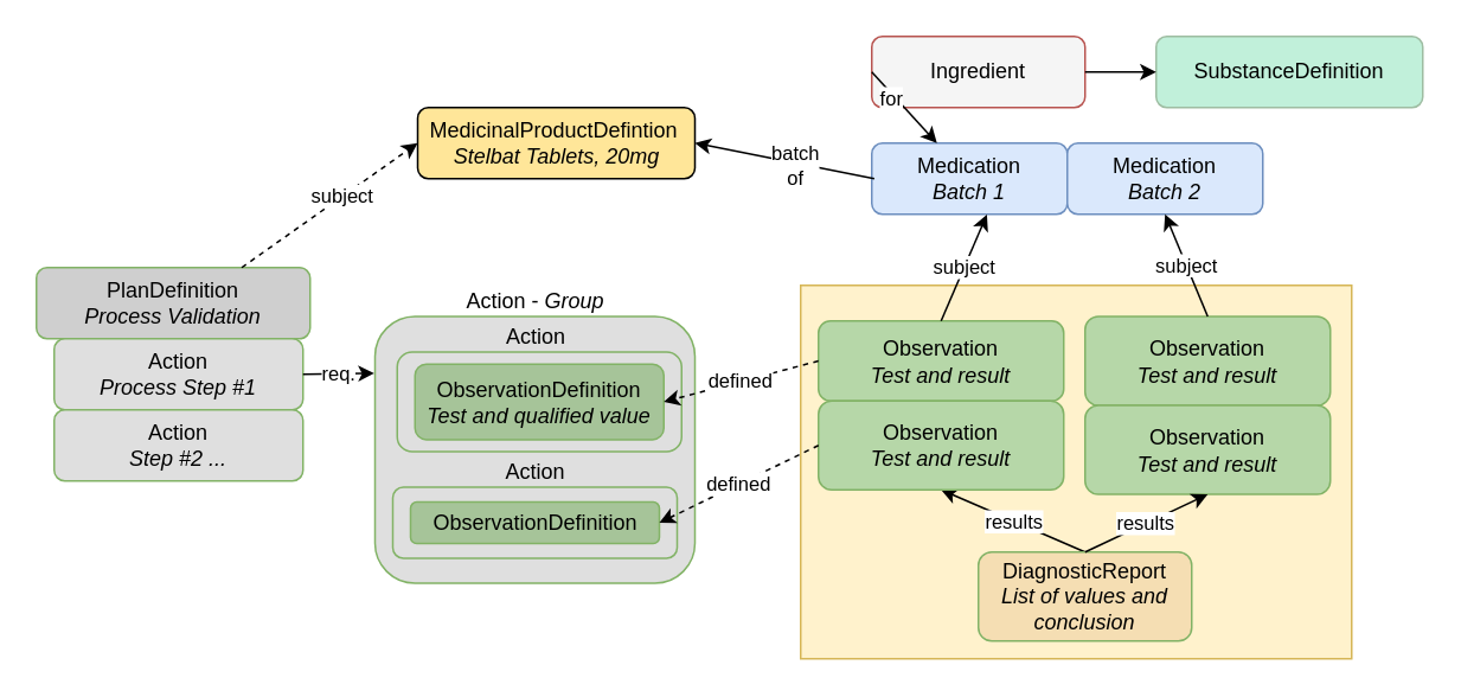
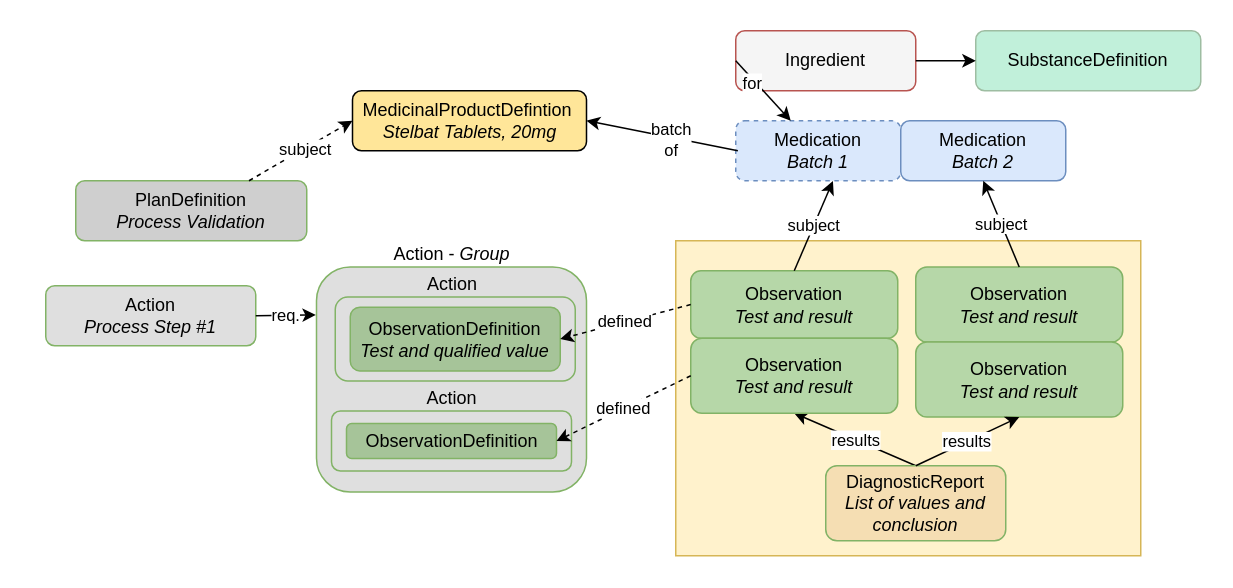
  <mxCell id="0" />
  <mxCell id="1" parent="0" />
  <mxCell id="2" value="" style="rounded=0;whiteSpace=wrap;html=1;fillColor=#fff2cc;strokeColor=#d6b656;" parent="1" vertex="1"><mxGeometry x="450" width="310" height="210" as="geometry" y="160" /></mxCell>
  <mxCell id="3" value="results" style="endArrow=classic;html=1;rounded=0;exitX=0.5;exitY=0;exitDx=0;exitDy=0;entryX=0.5;entryY=1;entryDx=0;entryDy=0;" parent="1" source="6" target="10" edge="1"><mxGeometry width="50" height="50" relative="1" as="geometry"><mxPoint x="620" y="270" as="sourcePoint" /><mxPoint x="696.5" y="310" as="targetPoint" /></mxGeometry></mxCell>
  <mxCell id="4" value="MedicinalProductDefintion&amp;nbsp;&lt;br&gt;&lt;i style=&quot;border-color: var(--border-color);&quot;&gt;Stelbat Tablets, 20mg&lt;/i&gt;" style="rounded=1;whiteSpace=wrap;html=1;fontSize=12;glass=0;strokeWidth=1;shadow=0;fillColor=#ffe699;" parent="1" vertex="1"><mxGeometry x="234.5" y="60" width="156" height="40" as="geometry" /></mxCell>
- <mxCell id="5" value="PlanDefinition&lt;br&gt;&lt;i&gt;Process Validation&lt;/i&gt;" style="rounded=1;whiteSpace=wrap;html=1;fontSize=12;glass=0;strokeWidth=1;shadow=0;fillColor=#cfcfcf;strokeColor=#82b366;" parent="1" vertex="1"><mxGeometry x="20" y="150" width="154" height="40" as="geometry" /></mxCell>
+ <mxCell id="5" value="PlanDefinition&lt;br&gt;&lt;i&gt;Process Validation&lt;/i&gt;" style="rounded=1;whiteSpace=wrap;html=1;fontSize=12;glass=0;strokeWidth=1;shadow=0;fillColor=#cfcfcf;strokeColor=#82b366;" parent="1" vertex="1"><mxGeometry x="50" y="120" width="154" height="40" as="geometry" /></mxCell>
  <mxCell id="6" value="DiagnosticReport&lt;br&gt;&lt;i&gt;List of values and conclusion&lt;/i&gt;" style="rounded=1;whiteSpace=wrap;html=1;fontSize=12;glass=0;strokeWidth=1;shadow=0;fillColor=#F5DEB3;strokeColor=#82b366;" parent="1" vertex="1"><mxGeometry x="550" y="310" width="120" height="50" as="geometry" /></mxCell>
  <mxCell id="7" value="Action&lt;br&gt;&lt;i&gt;Process Step #1&lt;/i&gt;" style="rounded=1;whiteSpace=wrap;html=1;fontSize=12;glass=0;strokeWidth=1;shadow=0;fillColor=#dfdfdf;strokeColor=#82b366;" parent="1" vertex="1"><mxGeometry x="30" y="190" width="140" height="40" as="geometry" /></mxCell>
- <mxCell id="8" value="Action&lt;br&gt;&lt;i&gt;Step #2 ...&lt;/i&gt;" style="rounded=1;whiteSpace=wrap;html=1;fontSize=12;glass=0;strokeWidth=1;shadow=0;fillColor=#dfdfdf;strokeColor=#82b366;" parent="1" vertex="1"><mxGeometry x="30" y="230" width="140" height="40" as="geometry" /></mxCell>
  <mxCell id="9" value="Observation&lt;br&gt;&lt;i&gt;Test and result&lt;/i&gt;" style="rounded=1;whiteSpace=wrap;html=1;fontSize=12;glass=0;strokeWidth=1;shadow=0;fillColor=#b6d7a8;strokeColor=#82b366;" parent="1" vertex="1"><mxGeometry x="460" y="180" width="138" height="45" as="geometry" /></mxCell>
  <mxCell id="10" value="Observation&lt;br&gt;&lt;i&gt;Test and result&lt;/i&gt;" style="rounded=1;whiteSpace=wrap;html=1;fontSize=12;glass=0;strokeWidth=1;shadow=0;fillColor=#b6d7a8;strokeColor=#82b366;" parent="1" vertex="1"><mxGeometry x="460" y="225" width="138" height="50" as="geometry" /></mxCell>
- <mxCell id="11" value="Medication&lt;br&gt;&lt;i&gt;Batch 1&lt;/i&gt;" style="rounded=1;whiteSpace=wrap;html=1;fontSize=12;glass=0;strokeWidth=1;shadow=0;fillColor=#dae8fc;strokeColor=#6c8ebf;" parent="1" vertex="1"><mxGeometry x="490" y="80" width="110" height="40" as="geometry" /></mxCell>
+ <mxCell id="11" value="Medication&lt;br&gt;&lt;i&gt;Batch 1&lt;/i&gt;" style="rounded=1;whiteSpace=wrap;html=1;fontSize=12;glass=0;strokeWidth=1;shadow=0;fillColor=#dae8fc;strokeColor=#6c8ebf;dashed=1;" parent="1" vertex="1"><mxGeometry x="490" y="80" width="110" height="40" as="geometry" /></mxCell>
  <mxCell id="12" value="" style="endArrow=classic;html=1;rounded=0;exitX=0.75;exitY=0;exitDx=0;exitDy=0;entryX=0;entryY=0.5;entryDx=0;entryDy=0;dashed=1;" parent="1" source="5" target="4" edge="1"><mxGeometry width="50" height="50" relative="1" as="geometry"><mxPoint x="190" y="220" as="sourcePoint" /><mxPoint x="260" y="210" as="targetPoint" /></mxGeometry></mxCell>
  <mxCell id="13" value="subject" style="edgeLabel;html=1;align=center;verticalAlign=middle;resizable=0;points=[];" parent="12" vertex="1" connectable="0"><mxGeometry x="0.238" y="-3" relative="1" as="geometry"><mxPoint x="-7" as="offset" /></mxGeometry></mxCell>
  <mxCell id="14" value="" style="endArrow=classic;html=1;rounded=0;entryX=1;entryY=0.5;entryDx=0;entryDy=0;exitX=0.013;exitY=0.5;exitDx=0;exitDy=0;exitPerimeter=0;" parent="1" source="11" target="4" edge="1"><mxGeometry width="50" height="50" relative="1" as="geometry"><mxPoint x="620" y="140" as="sourcePoint" /><mxPoint x="350" y="140" as="targetPoint" /></mxGeometry></mxCell>
  <mxCell id="15" value="batch&lt;br&gt;of" style="edgeLabel;html=1;align=center;verticalAlign=middle;resizable=0;points=[];" parent="14" vertex="1" connectable="0"><mxGeometry x="-0.401" y="1" relative="1" as="geometry"><mxPoint x="-14" y="-2" as="offset" /></mxGeometry></mxCell>
  <mxCell id="16" value="subject" style="endArrow=classic;html=1;rounded=0;entryX=0.589;entryY=1.005;entryDx=0;entryDy=0;entryPerimeter=0;exitX=0.5;exitY=0;exitDx=0;exitDy=0;" parent="1" source="9" target="11" edge="1"><mxGeometry x="0.006" width="50" height="50" relative="1" as="geometry"><mxPoint x="525" y="170" as="sourcePoint" /><mxPoint x="570" y="120" as="targetPoint" /><mxPoint as="offset" /></mxGeometry></mxCell>
  <mxCell id="17" value="Medication&lt;br&gt;&lt;i&gt;Batch 2&lt;/i&gt;" style="rounded=1;whiteSpace=wrap;html=1;fontSize=12;glass=0;strokeWidth=1;shadow=0;fillColor=#dae8fc;strokeColor=#6c8ebf;" parent="1" vertex="1"><mxGeometry x="600" y="80" width="110" height="40" as="geometry" /></mxCell>
  <mxCell id="18" value="Observation&lt;br&gt;&lt;i&gt;Test and result&lt;/i&gt;" style="rounded=1;whiteSpace=wrap;html=1;fontSize=12;glass=0;strokeWidth=1;shadow=0;fillColor=#b6d7a8;strokeColor=#82b366;" parent="1" vertex="1"><mxGeometry x="610" y="177.5" width="138" height="50" as="geometry" /></mxCell>
  <mxCell id="19" value="Observation&lt;br&gt;&lt;i&gt;Test and result&lt;/i&gt;" style="rounded=1;whiteSpace=wrap;html=1;fontSize=12;glass=0;strokeWidth=1;shadow=0;fillColor=#b6d7a8;strokeColor=#82b366;" parent="1" vertex="1"><mxGeometry x="610" y="227.5" width="138" height="50" as="geometry" /></mxCell>
  <mxCell id="20" value="results" style="endArrow=classic;html=1;rounded=0;exitX=0.5;exitY=0;exitDx=0;exitDy=0;entryX=0.5;entryY=1;entryDx=0;entryDy=0;" parent="1" source="6" target="19" edge="1"><mxGeometry width="50" height="50" relative="1" as="geometry"><mxPoint x="610" y="330" as="sourcePoint" /><mxPoint x="539" y="285" as="targetPoint" /></mxGeometry></mxCell>
  <mxCell id="21" value="subject" style="endArrow=classic;html=1;rounded=0;entryX=0.5;entryY=1;entryDx=0;entryDy=0;exitX=0.5;exitY=0;exitDx=0;exitDy=0;" parent="1" source="18" target="17" edge="1"><mxGeometry x="-0.009" width="50" height="50" relative="1" as="geometry"><mxPoint x="578" y="207.5" as="sourcePoint" /><mxPoint x="610" y="140" as="targetPoint" /><mxPoint as="offset" /></mxGeometry></mxCell>
  <mxCell id="22" value="Ingredient" style="rounded=1;whiteSpace=wrap;html=1;fontSize=12;glass=0;strokeWidth=1;shadow=0;fillColor=#f5f5f5;strokeColor=#b85450;" parent="1" vertex="1"><mxGeometry x="490" y="20" width="120" height="40" as="geometry" /></mxCell>
  <mxCell id="23" value="for" style="endArrow=classic;html=1;rounded=0;exitX=0;exitY=0.5;exitDx=0;exitDy=0;" parent="1" source="22" target="11" edge="1"><mxGeometry x="-0.333" y="-2" width="50" height="50" relative="1" as="geometry"><mxPoint x="471.43" y="110" as="sourcePoint" /><mxPoint x="396" y="100" as="targetPoint" /><mxPoint as="offset" /></mxGeometry></mxCell>
  <mxCell id="24" value="SubstanceDefinition" style="rounded=1;whiteSpace=wrap;html=1;fontSize=12;glass=0;strokeWidth=1;shadow=0;fillColor=#c1f0da;strokeColor=#9ebda2;" parent="1" vertex="1"><mxGeometry x="650" y="20" width="150" height="40" as="geometry" /></mxCell>
  <mxCell id="25" value="" style="endArrow=classic;html=1;rounded=0;exitX=1;exitY=0.5;exitDx=0;exitDy=0;" parent="1" source="22" edge="1"><mxGeometry x="-0.333" y="-2" width="50" height="50" relative="1" as="geometry"><mxPoint x="500" y="50" as="sourcePoint" /><mxPoint x="650" y="40" as="targetPoint" /><mxPoint as="offset" /></mxGeometry></mxCell>
  <mxCell id="26" value="req." style="endArrow=classic;html=1;rounded=0;entryX=-0.002;entryY=0.213;entryDx=0;entryDy=0;entryPerimeter=0;" parent="1" edge="1" target="28"><mxGeometry width="50" height="50" relative="1" as="geometry"><mxPoint x="170" y="210" as="sourcePoint" /><mxPoint x="210" y="210" as="targetPoint" /></mxGeometry></mxCell>
  <mxCell id="27" value="" style="group" vertex="1" connectable="0" parent="1"><mxGeometry x="210.5" y="177.5" width="180" height="156" as="geometry" /></mxCell>
  <mxCell id="28" value="Action - &lt;i&gt;Group&lt;/i&gt;" style="rounded=1;whiteSpace=wrap;html=1;fontSize=12;glass=0;strokeWidth=1;shadow=0;fillColor=#dfdfdf;strokeColor=#82b366;labelPosition=center;verticalLabelPosition=top;align=center;verticalAlign=bottom;" vertex="1" parent="27"><mxGeometry width="180" height="150" as="geometry" /></mxCell>
  <mxCell id="29" value="" style="group" vertex="1" connectable="0" parent="27"><mxGeometry x="12.5" y="20" width="160" height="56" as="geometry" /></mxCell>
  <mxCell id="30" value="Action&amp;nbsp;" style="rounded=1;whiteSpace=wrap;html=1;fontSize=12;glass=0;strokeWidth=1;shadow=0;fillColor=#dfdfdf;strokeColor=#82b366;labelPosition=center;verticalLabelPosition=top;align=center;verticalAlign=bottom;" parent="29" vertex="1"><mxGeometry width="160" height="56" as="geometry" /></mxCell>
  <mxCell id="31" value="ObservationDefinition&lt;br&gt;&lt;i&gt;Test and qualified value&lt;/i&gt;" style="rounded=1;whiteSpace=wrap;html=1;fontSize=12;glass=0;strokeWidth=1;shadow=0;fillColor=#A6C499;strokeColor=#82b366;" parent="29" vertex="1"><mxGeometry x="10" y="6.75" width="140" height="42.5" as="geometry" /></mxCell>
  <mxCell id="32" value="" style="group" vertex="1" connectable="0" parent="27"><mxGeometry x="10" y="100" width="160" height="56" as="geometry" /></mxCell>
  <mxCell id="33" value="" style="group" vertex="1" connectable="0" parent="32"><mxGeometry y="-4" width="160" height="40" as="geometry" /></mxCell>
  <mxCell id="34" value="Action" style="rounded=1;whiteSpace=wrap;html=1;fontSize=12;glass=0;strokeWidth=1;shadow=0;fillColor=#dfdfdf;strokeColor=#82b366;labelPosition=center;verticalLabelPosition=top;align=center;verticalAlign=bottom;" vertex="1" parent="33"><mxGeometry width="160" height="40" as="geometry" /></mxCell>
  <mxCell id="35" value="ObservationDefinition" style="rounded=1;whiteSpace=wrap;html=1;fontSize=12;glass=0;strokeWidth=1;shadow=0;fillColor=#A6C499;strokeColor=#82b366;" vertex="1" parent="33"><mxGeometry x="10" y="8.375" width="140" height="23.25" as="geometry" /></mxCell>
  <mxCell id="36" value="defined" style="endArrow=classic;html=1;rounded=0;entryX=1;entryY=0.5;entryDx=0;entryDy=0;dashed=1;exitX=0;exitY=0.5;exitDx=0;exitDy=0;" parent="1" source="9" target="31" edge="1"><mxGeometry x="-0.004" width="50" height="50" relative="1" as="geometry"><mxPoint x="420" y="260" as="sourcePoint" /><mxPoint x="378" y="260" as="targetPoint" /><mxPoint as="offset" /></mxGeometry></mxCell>
  <mxCell id="37" value="defined" style="endArrow=classic;html=1;rounded=0;entryX=1;entryY=0.5;entryDx=0;entryDy=0;dashed=1;exitX=0;exitY=0.5;exitDx=0;exitDy=0;" parent="1" source="10" target="35" edge="1"><mxGeometry width="50" height="50" relative="1" as="geometry"><mxPoint x="410" y="250" as="sourcePoint" /><mxPoint x="362.5" y="267.75" as="targetPoint" /></mxGeometry></mxCell>
